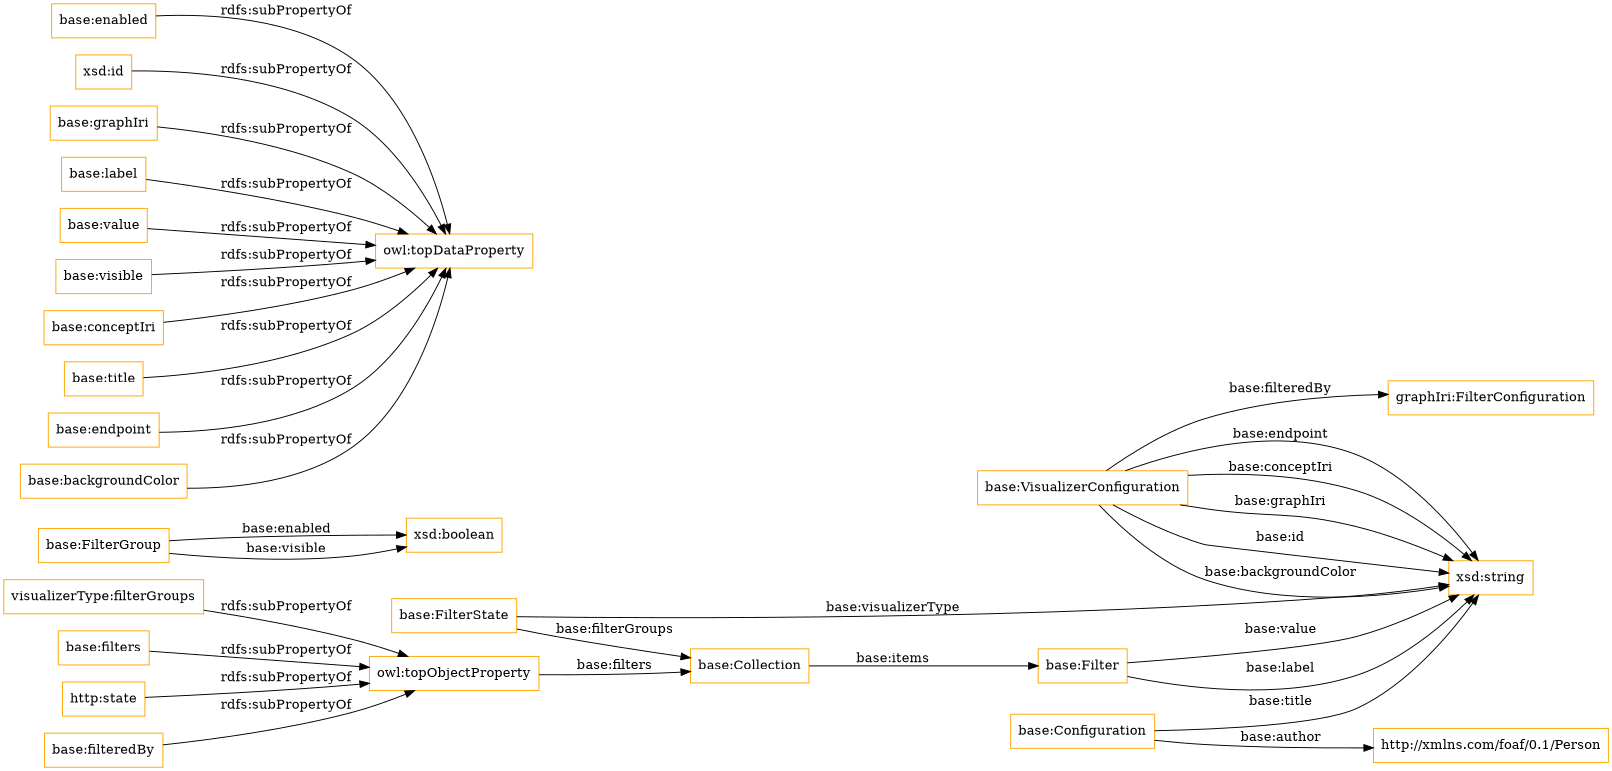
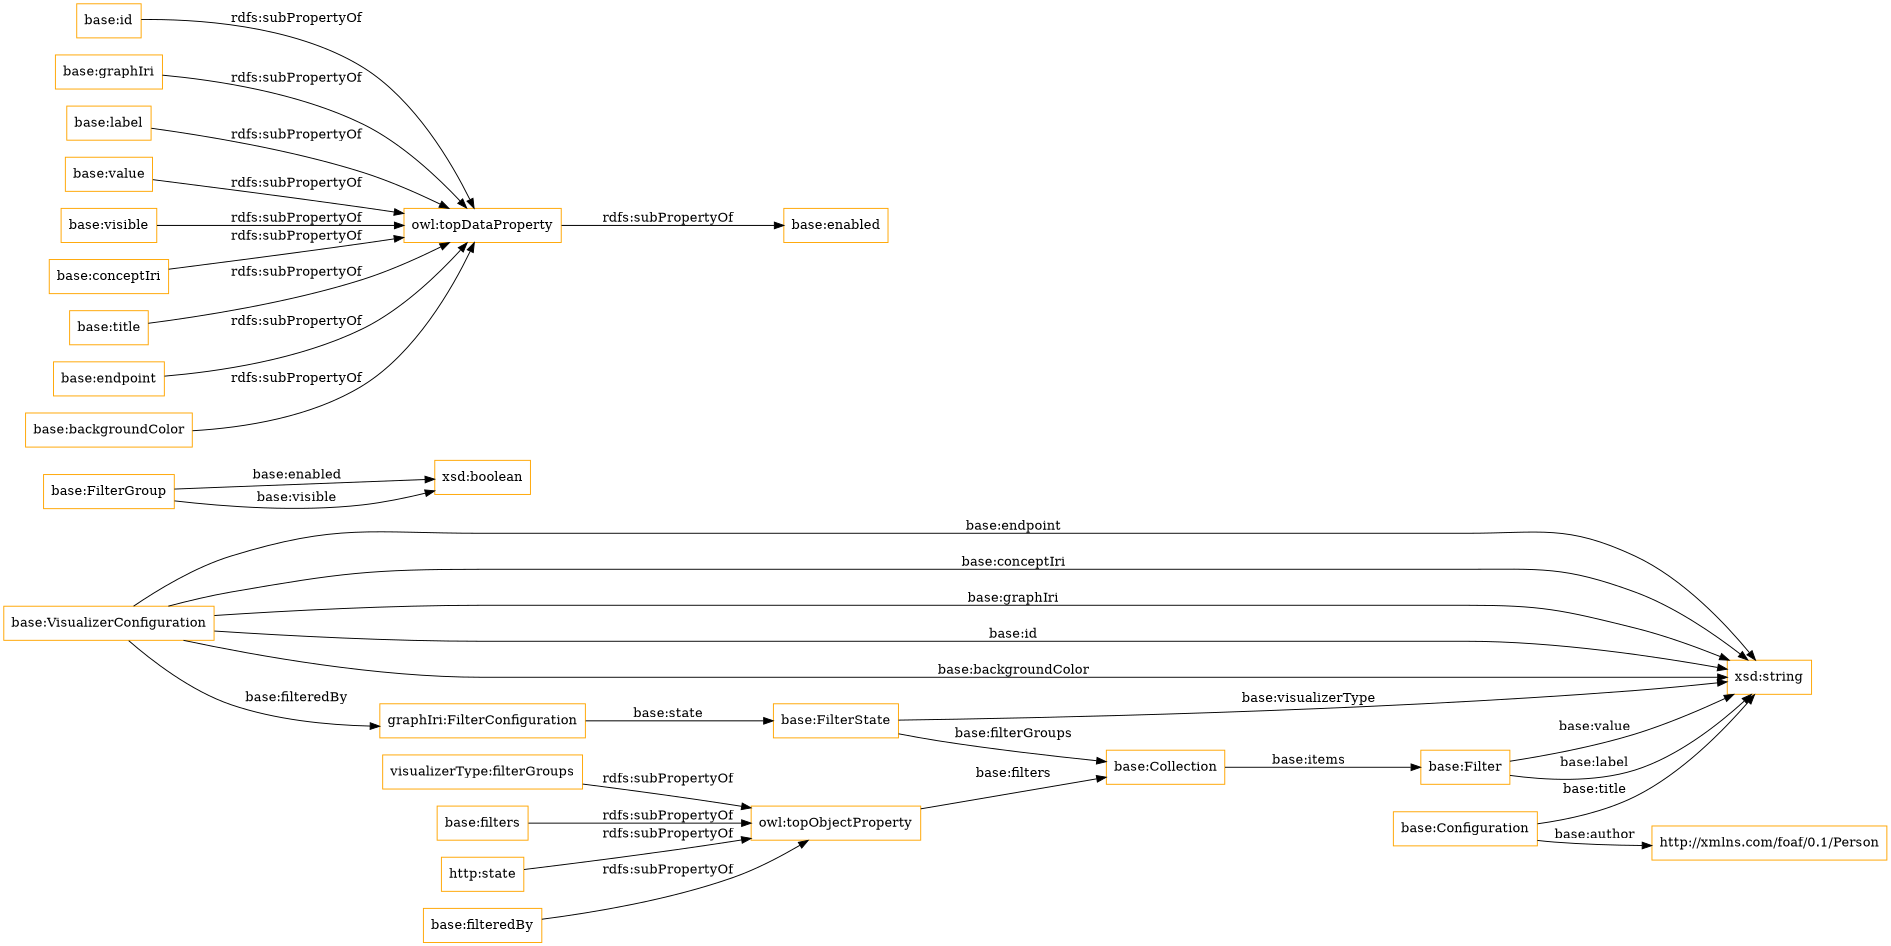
  digraph {
    rankdir=LR
    node [color=orange shape=rectangle]
    n1 [label="graphIri:FilterConfiguration"]
    "base:VisualizerConfiguration"
    "xsd:string"
    "base:FilterState"
    "base:Collection"
    "base:Filter"
    "base:FilterGroup"
    "xsd:boolean"
    "base:Configuration"
    "http://xmlns.com/foaf/0.1/Person"
    n11 [label="visualizerType:filterGroups"]
    "owl:topObjectProperty"
    "base:enabled"
    "owl:topDataProperty"
-   "base:id" [label="xsd:id"]
+   "base:id"
    "base:graphIri"
    "base:label"
    "base:filters"
    "base:value"
    "base:visible"
    "base:conceptIri"
    "base:title"
    "base:endpoint"
    n24 [label="http:state"]
    "base:filteredBy"
    "base:backgroundColor"
+   n1 -> "base:FilterState" [label="base:state"]
    "base:VisualizerConfiguration" -> n1 [label="base:filteredBy"]
    "base:VisualizerConfiguration" -> "xsd:string" [label="base:endpoint"]
    "base:VisualizerConfiguration" -> "xsd:string" [label="base:conceptIri"]
    "base:VisualizerConfiguration" -> "xsd:string" [label="base:graphIri"]
    "base:VisualizerConfiguration" -> "xsd:string" [label="base:id"]
    "base:VisualizerConfiguration" -> "xsd:string" [label="base:backgroundColor"]
    "base:FilterState" -> "xsd:string" [label="base:visualizerType"]
    "base:FilterState" -> "base:Collection" [label="base:filterGroups"]
    "base:Collection" -> "base:Filter" [label="base:items"]
    "base:Filter" -> "xsd:string" [label="base:value"]
    "base:Filter" -> "xsd:string" [label="base:label"]
    "base:FilterGroup" -> "xsd:boolean" [label="base:enabled"]
    "base:FilterGroup" -> "xsd:boolean" [label="base:visible"]
    "base:Configuration" -> "xsd:string" [label="base:title"]
    "base:Configuration" -> "http://xmlns.com/foaf/0.1/Person" [label="base:author"]
    n11 -> "owl:topObjectProperty" [label="rdfs:subPropertyOf"]
    "owl:topObjectProperty" -> "base:Collection" [label="base:filters"]
-   "base:enabled" -> "owl:topDataProperty" [label="rdfs:subPropertyOf"]
+   "owl:topDataProperty" -> "base:enabled" [label="rdfs:subPropertyOf"]
    "base:id" -> "owl:topDataProperty" [label="rdfs:subPropertyOf"]
    "base:graphIri" -> "owl:topDataProperty" [label="rdfs:subPropertyOf"]
    "base:label" -> "owl:topDataProperty" [label="rdfs:subPropertyOf"]
    "base:filters" -> "owl:topObjectProperty" [label="rdfs:subPropertyOf"]
    "base:value" -> "owl:topDataProperty" [label="rdfs:subPropertyOf"]
    "base:visible" -> "owl:topDataProperty" [label="rdfs:subPropertyOf"]
    "base:conceptIri" -> "owl:topDataProperty" [label="rdfs:subPropertyOf"]
    "base:title" -> "owl:topDataProperty" [label="rdfs:subPropertyOf"]
    "base:endpoint" -> "owl:topDataProperty" [label="rdfs:subPropertyOf"]
    n24 -> "owl:topObjectProperty" [label="rdfs:subPropertyOf"]
    "base:filteredBy" -> "owl:topObjectProperty" [label="rdfs:subPropertyOf"]
    "base:backgroundColor" -> "owl:topDataProperty" [label="rdfs:subPropertyOf"]
  }
